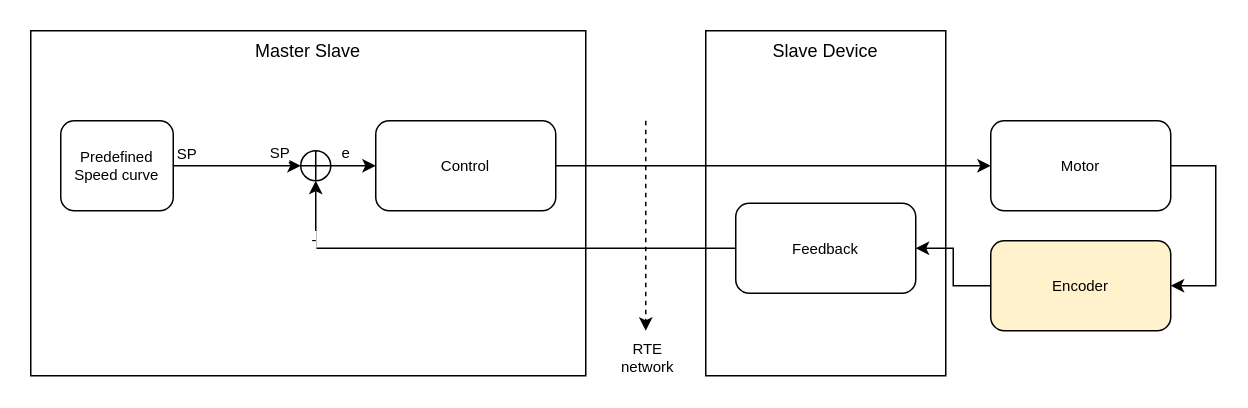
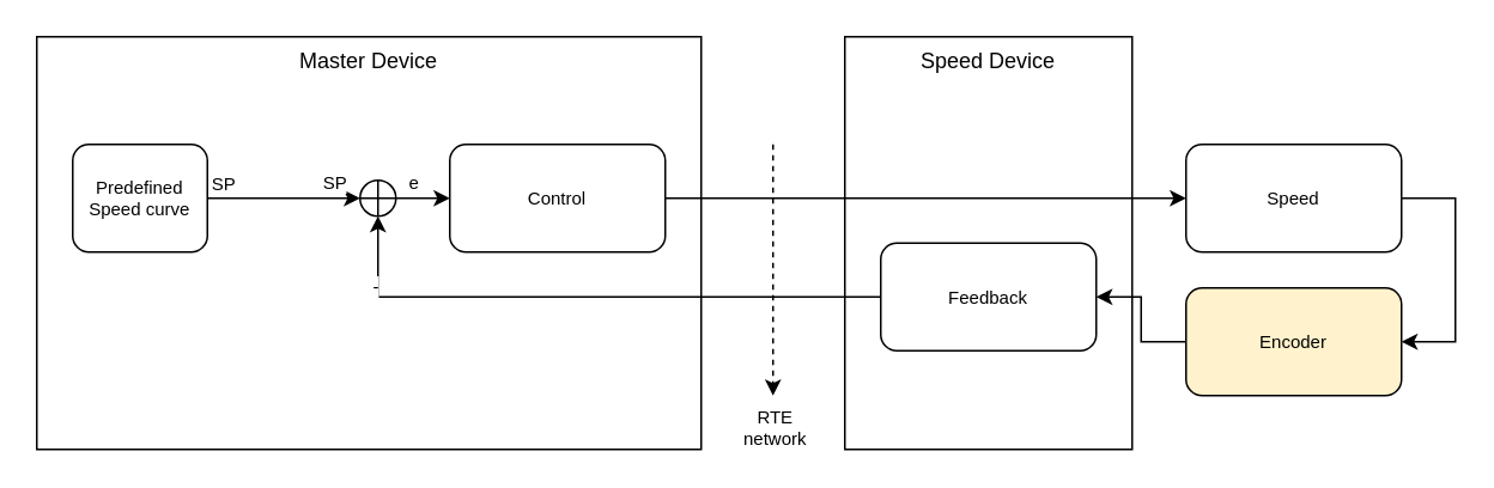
  <mxCell id="0" />
  <mxCell id="1" parent="0" />
  <mxCell id="2" style="edgeStyle=orthogonalEdgeStyle;rounded=0;orthogonalLoop=1;jettySize=auto;html=1;fontSize=10;verticalAlign=bottom;dashed=1;" edge="1" parent="1"><mxGeometry relative="1" as="geometry"><mxPoint x="210" y="170" as="targetPoint" /><mxPoint x="210" y="120" as="sourcePoint" /></mxGeometry></mxCell>
  <mxCell id="3" value="&lt;div&gt;RTE&lt;/div&gt;&lt;div&gt;network&lt;/div&gt;" style="edgeLabel;html=1;align=center;verticalAlign=top;resizable=0;points=[];fontSize=10;" vertex="1" connectable="0" parent="2"><mxGeometry x="-0.246" relative="1" as="geometry"><mxPoint y="31" as="offset" /></mxGeometry></mxCell>
  <mxCell id="4" style="edgeStyle=orthogonalEdgeStyle;rounded=0;orthogonalLoop=1;jettySize=auto;html=1;dashed=1;fontSize=10;verticalAlign=bottom;" edge="1" parent="1"><mxGeometry relative="1" as="geometry"><mxPoint x="430" y="220" as="targetPoint" /><mxPoint x="430" y="80" as="sourcePoint" /></mxGeometry></mxCell>
  <mxCell id="5" value="&lt;div&gt;RTE&lt;/div&gt;&lt;div&gt;network&lt;br&gt;&lt;/div&gt;" style="edgeLabel;html=1;align=center;verticalAlign=top;resizable=0;points=[];fontSize=10;" vertex="1" connectable="0" parent="4"><mxGeometry x="0.757" y="-2" relative="1" as="geometry"><mxPoint x="2" y="17" as="offset" /></mxGeometry></mxCell>
- <mxCell id="6" value="Master Slave" style="rounded=0;whiteSpace=wrap;html=1;verticalAlign=top;fontSize=12;" vertex="1" parent="1"><mxGeometry x="20" y="20" width="370" height="230" as="geometry" /></mxCell>
- <mxCell id="7" value="&lt;div style=&quot;font-size: 12px;&quot;&gt;Slave Device&lt;/div&gt;" style="rounded=0;whiteSpace=wrap;html=1;verticalAlign=top;fontSize=12;" vertex="1" parent="1"><mxGeometry x="470" y="20" width="160" height="230" as="geometry" /></mxCell>
+ <mxCell id="6" value="Master Device" style="rounded=0;whiteSpace=wrap;html=1;verticalAlign=top;fontSize=12;" vertex="1" parent="1"><mxGeometry x="20" y="20" width="370" height="230" as="geometry" /></mxCell>
+ <mxCell id="7" value="&lt;div style=&quot;font-size: 12px;&quot;&gt;Speed Device&lt;/div&gt;" style="rounded=0;whiteSpace=wrap;html=1;verticalAlign=top;fontSize=12;" vertex="1" parent="1"><mxGeometry x="470" y="20" width="160" height="230" as="geometry" /></mxCell>
  <mxCell id="8" style="edgeStyle=orthogonalEdgeStyle;rounded=0;orthogonalLoop=1;jettySize=auto;html=1;entryX=0;entryY=0.5;entryDx=0;entryDy=0;entryPerimeter=0;exitX=1;exitY=0.5;exitDx=0;exitDy=0;" edge="1" parent="1" source="22" target="19"><mxGeometry relative="1" as="geometry"><Array as="points"><mxPoint x="130" y="110" /></Array></mxGeometry></mxCell>
  <mxCell id="9" value="SP" style="edgeLabel;html=1;align=center;verticalAlign=bottom;resizable=0;points=[];fontSize=10;" vertex="1" connectable="0" parent="8"><mxGeometry x="-0.261" y="-1" relative="1" as="geometry"><mxPoint x="-23" y="-1" as="offset" /></mxGeometry></mxCell>
  <mxCell id="10" value="SP" style="edgeLabel;html=1;align=center;verticalAlign=bottom;resizable=0;points=[];fontSize=10;" vertex="1" connectable="0" parent="8"><mxGeometry x="0.297" y="1" relative="1" as="geometry"><mxPoint x="15" as="offset" /></mxGeometry></mxCell>
  <mxCell id="11" style="edgeStyle=orthogonalEdgeStyle;rounded=0;orthogonalLoop=1;jettySize=auto;html=1;entryX=0;entryY=0.5;entryDx=0;entryDy=0;" edge="1" parent="1" source="12" target="17"><mxGeometry relative="1" as="geometry" /></mxCell>
  <mxCell id="12" value="Control" style="rounded=1;whiteSpace=wrap;html=1;verticalAlign=middle;fontSize=10;" vertex="1" parent="1"><mxGeometry x="250" y="80" width="120" height="60" as="geometry" /></mxCell>
  <mxCell id="13" style="edgeStyle=orthogonalEdgeStyle;rounded=0;orthogonalLoop=1;jettySize=auto;html=1;entryX=0.5;entryY=1;entryDx=0;entryDy=0;entryPerimeter=0;" edge="1" parent="1" source="15" target="19"><mxGeometry relative="1" as="geometry" /></mxCell>
  <mxCell id="14" value="-" style="edgeLabel;html=1;align=right;verticalAlign=middle;resizable=0;points=[];spacingRight=6;fontSize=10;" vertex="1" connectable="0" parent="13"><mxGeometry x="0.681" relative="1" as="geometry"><mxPoint y="-7" as="offset" /></mxGeometry></mxCell>
  <mxCell id="15" value="Feedback" style="rounded=1;whiteSpace=wrap;html=1;verticalAlign=middle;fontSize=10;" vertex="1" parent="1"><mxGeometry x="490" y="135" width="120" height="60" as="geometry" /></mxCell>
  <mxCell id="16" style="edgeStyle=orthogonalEdgeStyle;rounded=0;orthogonalLoop=1;jettySize=auto;html=1;" edge="1" parent="1" source="17" target="21"><mxGeometry relative="1" as="geometry"><Array as="points"><mxPoint x="810" y="110" /><mxPoint x="810" y="190" /></Array></mxGeometry></mxCell>
- <mxCell id="17" value="Motor" style="rounded=1;whiteSpace=wrap;html=1;verticalAlign=middle;fontSize=10;" vertex="1" parent="1"><mxGeometry x="660" y="80" width="120" height="60" as="geometry" /></mxCell>
+ <mxCell id="17" value="Speed" style="rounded=1;whiteSpace=wrap;html=1;verticalAlign=middle;fontSize=10;" vertex="1" parent="1"><mxGeometry x="660" y="80" width="120" height="60" as="geometry" /></mxCell>
  <mxCell id="18" value="e" style="edgeStyle=orthogonalEdgeStyle;rounded=0;orthogonalLoop=1;jettySize=auto;html=1;entryX=0;entryY=0.5;entryDx=0;entryDy=0;verticalAlign=bottom;fontSize=10;" edge="1" parent="1" source="19" target="12"><mxGeometry x="0.2" relative="1" as="geometry"><mxPoint as="offset" /></mxGeometry></mxCell>
  <mxCell id="19" value="" style="verticalLabelPosition=bottom;verticalAlign=top;html=1;shape=mxgraph.flowchart.summing_function;" vertex="1" parent="1"><mxGeometry x="200" y="100" width="20" height="20" as="geometry" /></mxCell>
  <mxCell id="20" style="edgeStyle=orthogonalEdgeStyle;rounded=0;orthogonalLoop=1;jettySize=auto;html=1;" edge="1" parent="1" source="21" target="15"><mxGeometry relative="1" as="geometry" /></mxCell>
  <mxCell id="21" value="Encoder" style="rounded=1;whiteSpace=wrap;html=1;verticalAlign=middle;fontSize=10;fillColor=#fff2cc;" vertex="1" parent="1"><mxGeometry x="660" y="160" width="120" height="60" as="geometry" /></mxCell>
  <mxCell id="22" value="Predefined Speed curve" style="rounded=1;whiteSpace=wrap;html=1;fontSize=10;align=center;verticalAlign=middle;" vertex="1" parent="1"><mxGeometry x="40" y="80" width="75" height="60" as="geometry" /></mxCell>
